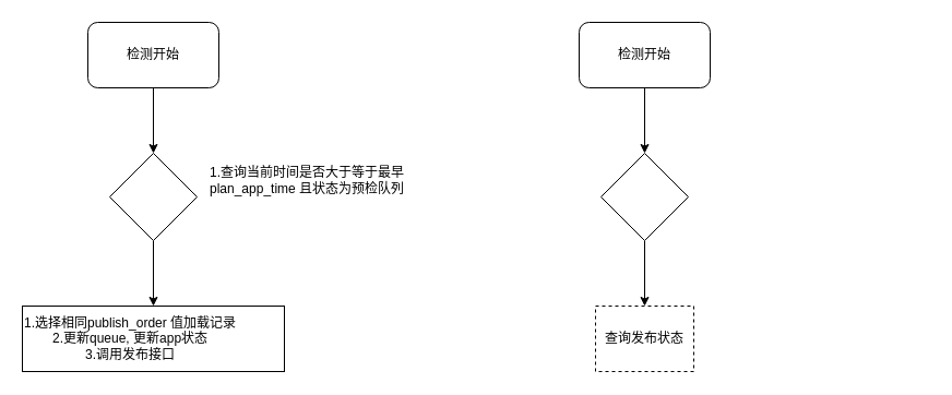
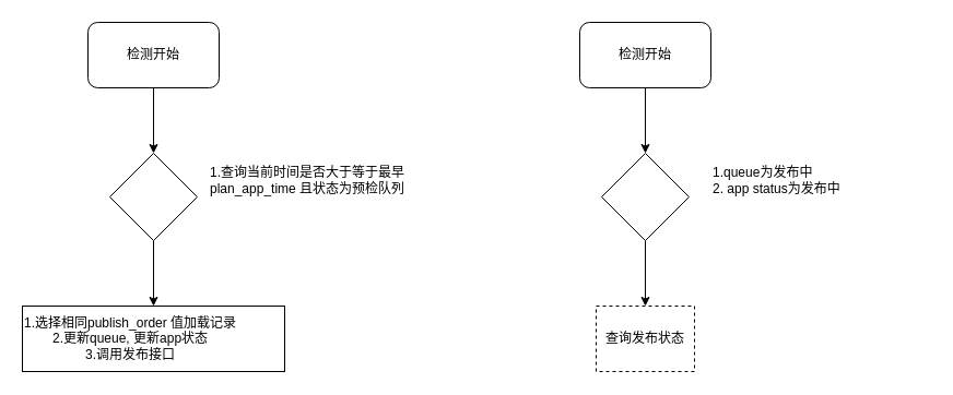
  <mxCell id="0" />
  <mxCell id="1" parent="0" />
  <mxCell id="2" style="edgeStyle=orthogonalEdgeStyle;rounded=0;orthogonalLoop=1;jettySize=auto;html=1;entryX=0.5;entryY=0;entryDx=0;entryDy=0;" edge="1" parent="1" source="3" target="5"><mxGeometry relative="1" as="geometry" /></mxCell>
  <mxCell id="3" value="检测开始" style="rounded=1;whiteSpace=wrap;html=1;" vertex="1" parent="1"><mxGeometry x="80" y="20" width="120" height="60" as="geometry" /></mxCell>
  <mxCell id="4" style="edgeStyle=orthogonalEdgeStyle;rounded=0;orthogonalLoop=1;jettySize=auto;html=1;entryX=0.5;entryY=0;entryDx=0;entryDy=0;" edge="1" parent="1" source="5" target="7"><mxGeometry relative="1" as="geometry" /></mxCell>
  <mxCell id="5" value="" style="rhombus;whiteSpace=wrap;html=1;" vertex="1" parent="1"><mxGeometry x="100" y="140" width="80" height="80" as="geometry" /></mxCell>
  <mxCell id="6" value="1.查询当前时间是否大于等于最早&lt;br&gt;plan_app_time 且状态为预检队列" style="text;html=1;strokeColor=none;fillColor=none;align=left;verticalAlign=middle;whiteSpace=wrap;rounded=0;" vertex="1" parent="1"><mxGeometry x="190" y="150" width="200" height="30" as="geometry" /></mxCell>
  <mxCell id="7" value="&lt;div style=&quot;text-align: center;&quot;&gt;&lt;span style=&quot;text-align: left; background-color: initial;&quot;&gt;1.选择相同publish_order 值加载记录&lt;/span&gt;&lt;/div&gt;&lt;div style=&quot;text-align: center;&quot;&gt;&lt;span style=&quot;text-align: left; background-color: initial;&quot;&gt;2.更新queue, 更新app状态&lt;br&gt;&lt;/span&gt;&lt;span style=&quot;background-color: initial; text-align: left;&quot;&gt;3.调用发布接口&lt;/span&gt;&lt;/div&gt;" style="rounded=0;whiteSpace=wrap;html=1;align=left;" vertex="1" parent="1"><mxGeometry x="20" y="280" width="240" height="60" as="geometry" /></mxCell>
  <mxCell id="8" style="edgeStyle=orthogonalEdgeStyle;rounded=0;orthogonalLoop=1;jettySize=auto;html=1;entryX=0.5;entryY=0;entryDx=0;entryDy=0;" edge="1" parent="1" source="9" target="11"><mxGeometry relative="1" as="geometry" /></mxCell>
  <mxCell id="9" value="检测开始" style="rounded=1;whiteSpace=wrap;html=1;" vertex="1" parent="1"><mxGeometry x="530" y="20" width="120" height="60" as="geometry" /></mxCell>
  <mxCell id="10" style="edgeStyle=orthogonalEdgeStyle;rounded=0;orthogonalLoop=1;jettySize=auto;html=1;entryX=0.5;entryY=0;entryDx=0;entryDy=0;" edge="1" parent="1" source="11" target="12"><mxGeometry relative="1" as="geometry" /></mxCell>
  <mxCell id="11" value="" style="rhombus;whiteSpace=wrap;html=1;" vertex="1" parent="1"><mxGeometry x="550" y="140" width="80" height="80" as="geometry" /></mxCell>
  <mxCell id="12" value="&lt;div style=&quot;text-align: left;&quot;&gt;查询发布状态&lt;/div&gt;" style="rounded=0;whiteSpace=wrap;html=1;dashed=1;" vertex="1" parent="1"><mxGeometry x="545" y="280" width="90" height="60" as="geometry" /></mxCell>
+ <mxCell id="13" value="1.queue为发布中&lt;br&gt;2. app status为发布中" style="text;html=1;strokeColor=none;fillColor=none;align=left;verticalAlign=middle;whiteSpace=wrap;rounded=0;" vertex="1" parent="1"><mxGeometry x="650" y="150" width="200" height="30" as="geometry" /></mxCell>
